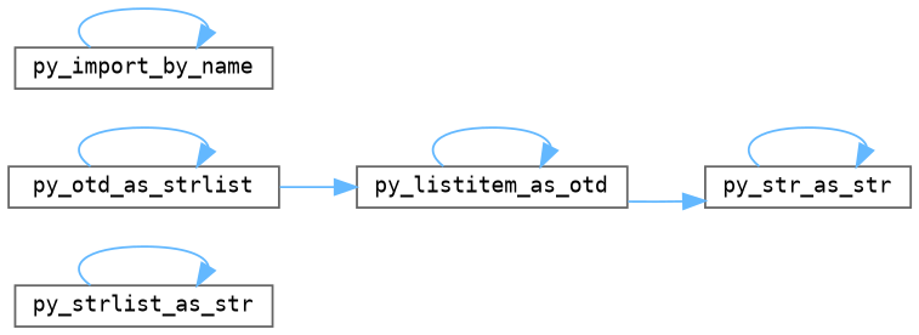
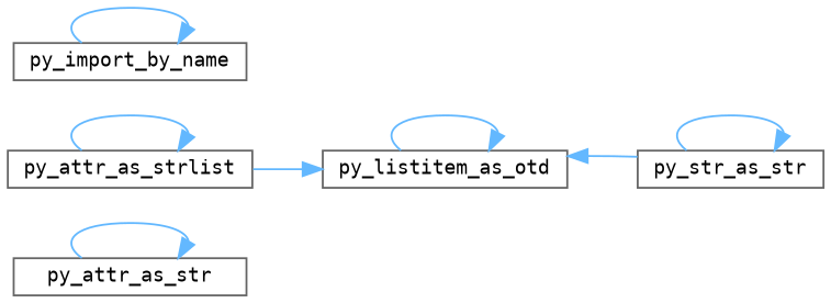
  digraph {
    fontname="DejaVu Sans Mono"
    rankdir=LR
    node [color=grey40 fillcolor=white fontname="DejaVu Sans Mono" fontsize=10 shape=box style=filled]
    edge [color=steelblue1 fontname="DejaVu Sans Mono" fontsize=10 labelfontname=Helvetica labelfontsize=10 style=solid]
-   n1 [height=0.2 label=py_strlist_as_str width=0.4]
-   n2 [height=0.2 label=py_otd_as_strlist width=0.4]
+   n1 [height=0.2 label=py_attr_as_str width=0.4]
+   n2 [height=0.2 label=py_attr_as_strlist width=0.4]
    n3 [height=0.2 label=py_listitem_as_otd width=0.4]
    n4 [height=0.2 label=py_import_by_name width=0.4]
    n5 [height=0.2 label=py_str_as_str width=0.4]
    n1 -> n1
    n2 -> n2
    n2 -> n3
    n3 -> n3
-   n3 -> n5
+   n5 -> n3
    n4 -> n4
    n5 -> n5
  }
